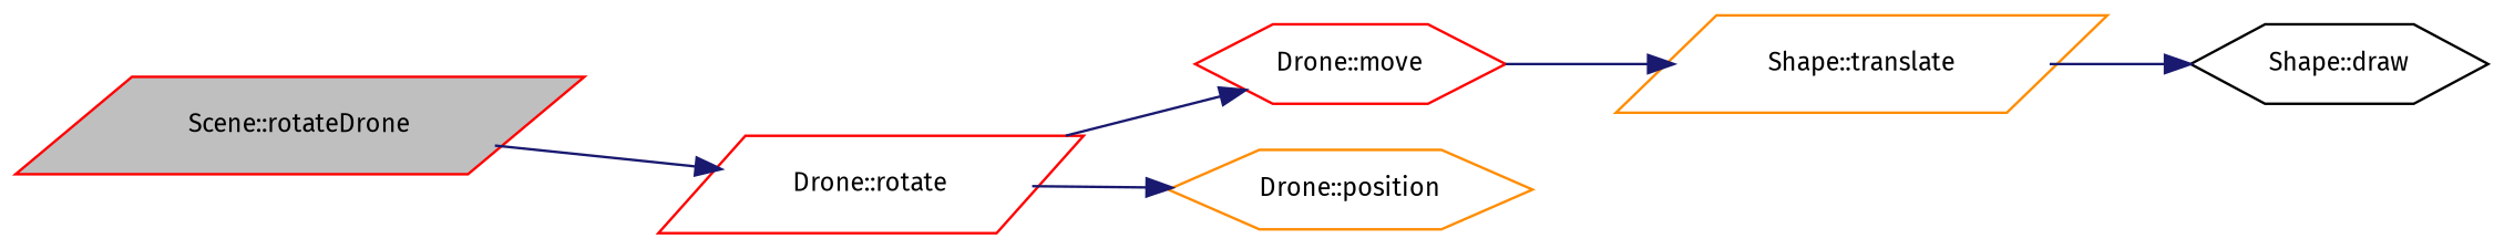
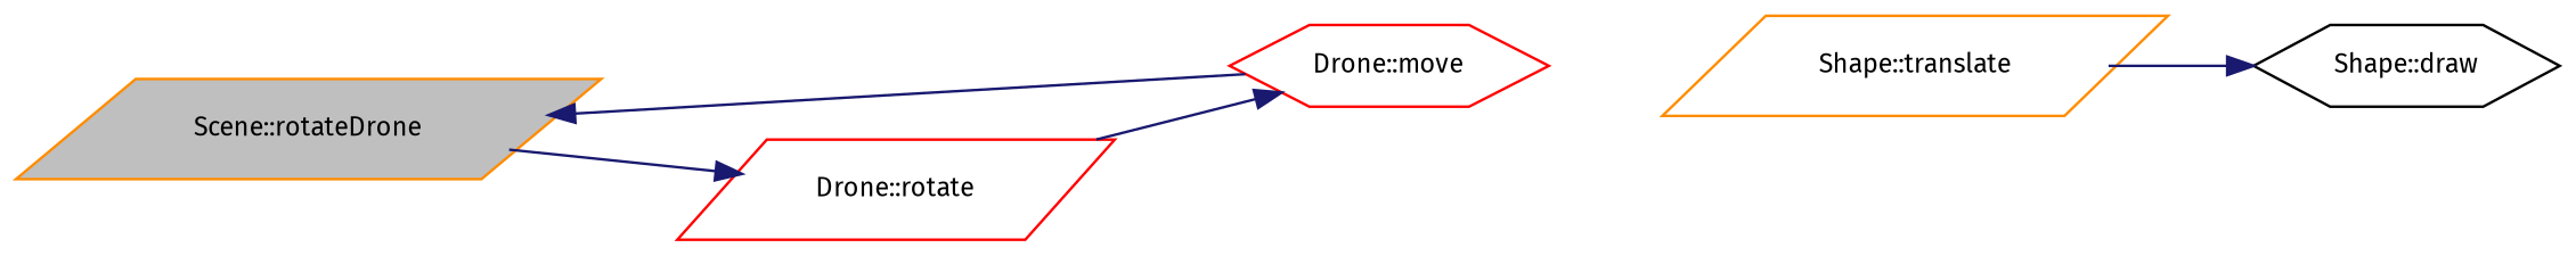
  digraph {
    fontname="Fira Sans"
    rankdir=LR
    node [color=darkorange fillcolor=white fontname="Fira Sans" fontsize=10 shape=parallelogram style=filled]
    edge [color=midnightblue fontname="Fira Sans" fontsize=10 labelfontname=Helvetica labelfontsize=10 style=solid]
-   n1 [color=red fillcolor=grey75 fontcolor=black height=0.2 label="Scene::rotateDrone" width=0.4]
+   n1 [fillcolor=grey75 fontcolor=black height=0.2 label="Scene::rotateDrone" width=0.4]
    n2 [color=red height=0.2 label="Drone::rotate" width=0.4]
    n3 [color=red height=0.2 label="Drone::move" shape=hexagon width=0.4]
-   n4 [height=0.2 label="Drone::position" shape=hexagon width=0.4]
    n5 [height=0.2 label="Shape::translate" width=0.4]
    n6 [color=black height=0.2 label="Shape::draw" shape=hexagon width=0.4]
    n1 -> n2
    n2 -> n3
-   n2 -> n4
-   n3 -> n5
+   n3 -> n1
    n5 -> n6
  }
